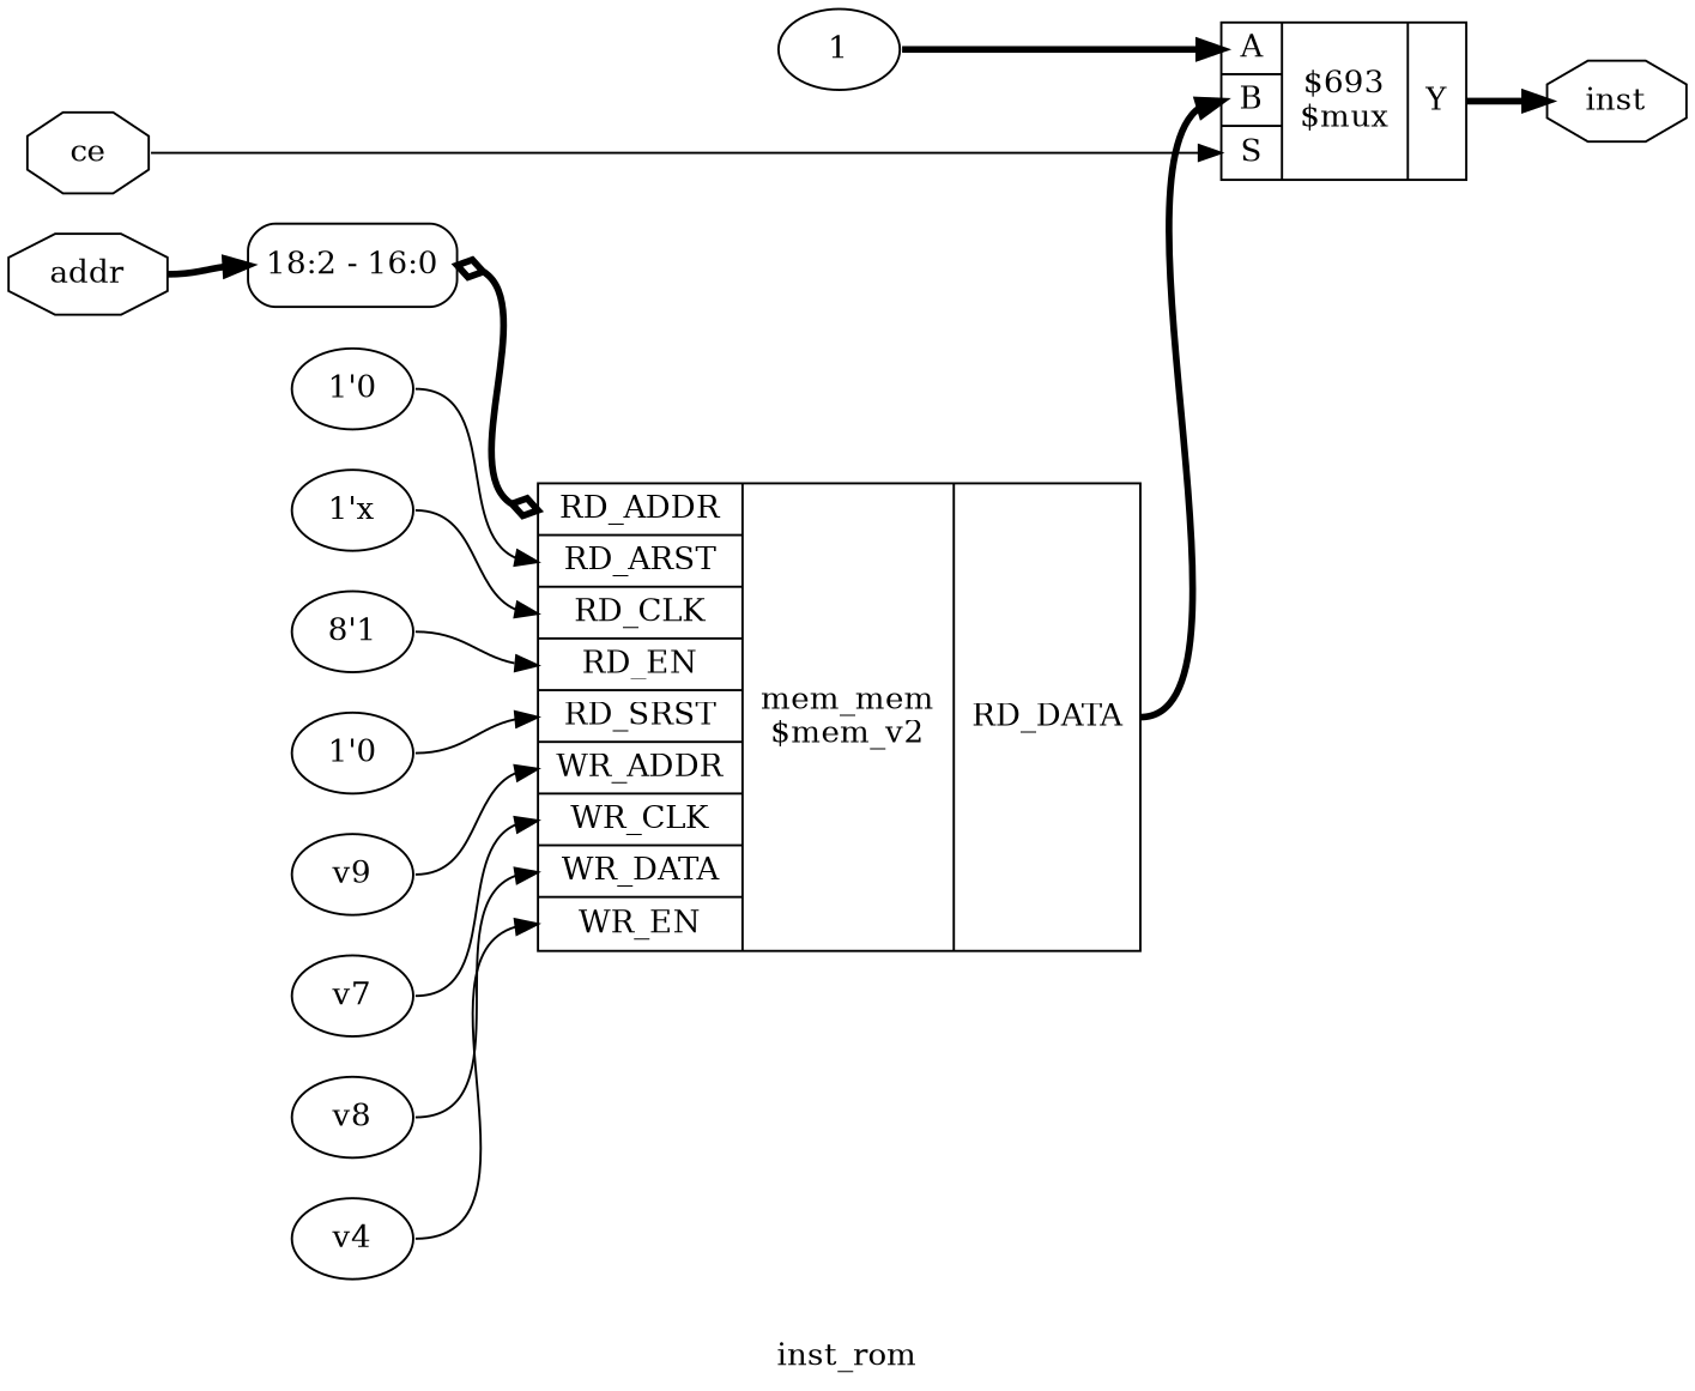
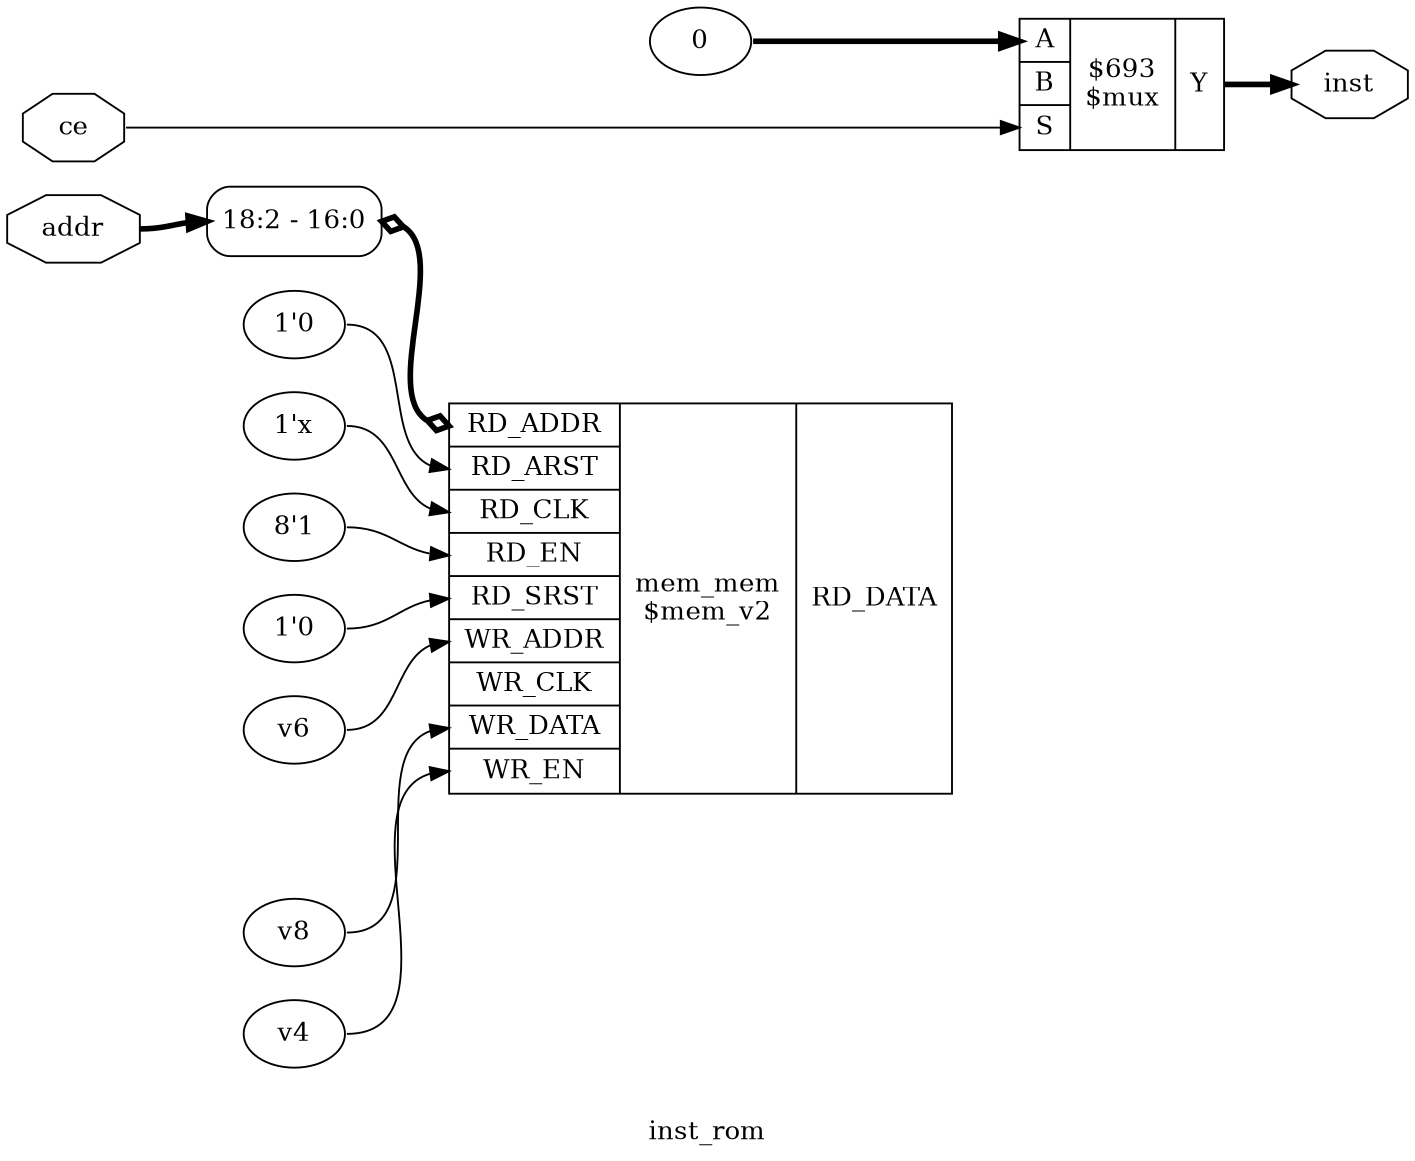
  digraph {
    label=inst_rom
    rankdir=LR
    remincross=true
    edge [color=black tailport=e]
    n1 [color=black fontcolor=black label=addr shape=octagon]
    n2 [color=black fontcolor=black label=ce shape=octagon]
    n3 [color=black fontcolor=black label=inst shape=octagon]
    n4 [label="<s0> 18:2 - 16:0 " shape=record style=rounded]
    n5 [label="{{<p5> A|<p6> B|<p7> S}|$693\n$mux|{<p8> Y}}" shape=record]
    n6 [label="{{<p10> RD_ADDR|<p11> RD_ARST|<p12> RD_CLK|<p13> RD_EN|<p14> RD_SRST|<p15> WR_ADDR|<p16> WR_CLK|<p17> WR_DATA|<p18> WR_EN}|mem_mem\n$mem_v2|{<p19> RD_DATA}}" shape=record]
-   n7 [label=1]
+   n7 [label=0]
    n8 [label="1'0"]
    n9 [label="1'x"]
    n10 [label="8'1"]
    n11 [label="1'0"]
-   v6 [label=v9]
-   v7
+   v6
    v8
    n15 [label=v4]
    subgraph sub_1 {
      rank=source
      n1
      n2
    }
    subgraph sub_2 {
      rank=sink
      n3
    }
    n1 -> n4 [headport="s0:w" style="setlinewidth(3)"]
    n2 -> n5 [headport="p7:w"]
    n4 -> n6 [arrowhead=odiamond arrowtail=odiamond dir=both headport="p10:w" style="setlinewidth(3)"]
    n5 -> n3 [headport=w style="setlinewidth(3)" tailport="p8:e"]
-   n6 -> n5 [headport="p6:w" style="setlinewidth(3)" tailport="p19:e"]
    n7 -> n5 [headport="p5:w" style="setlinewidth(3)"]
    n8 -> n6 [headport="p11:w"]
    n9 -> n6 [headport="p12:w"]
    n10 -> n6 [headport="p13:w"]
    n11 -> n6 [headport="p14:w"]
    v6 -> n6 [headport="p15:w"]
-   v7 -> n6 [headport="p16:w"]
    v8 -> n6 [headport="p17:w"]
    n15 -> n6 [headport="p18:w"]
  }
